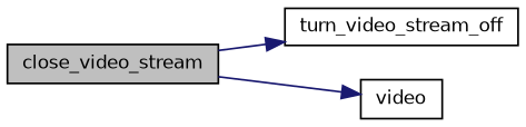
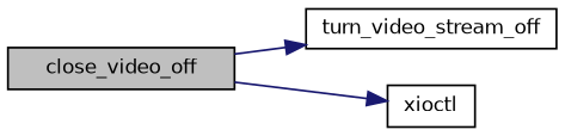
  digraph {
    rankdir=LR
    node [color=black fillcolor=white fontname=Helvetica fontsize=10 shape=record style=filled]
    edge [color=midnightblue fontname=Helvetica fontsize=10 labelfontname=Helvetica labelfontsize=10 style=solid]
-   n1 [fillcolor=grey75 fontcolor=black height=0.2 label=close_video_stream width=0.4]
+   n1 [fillcolor=grey75 fontcolor=black height=0.2 label=close_video_off width=0.4]
    n2 [height=0.2 label=turn_video_stream_off width=0.4]
-   n3 [height=0.2 label=video width=0.4]
+   n3 [height=0.2 label=xioctl width=0.4]
    n1 -> n2
    n1 -> n3
  }
